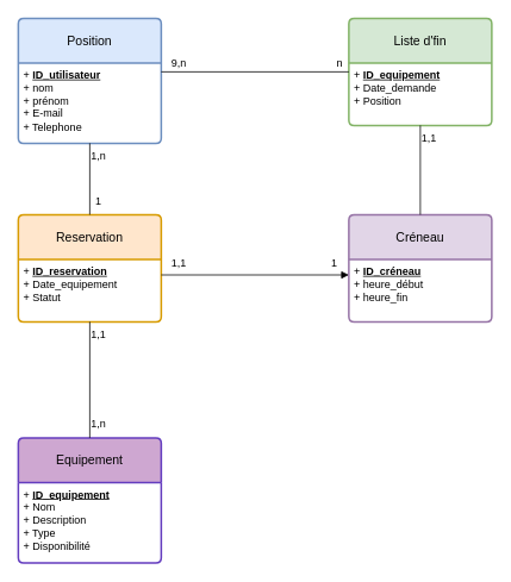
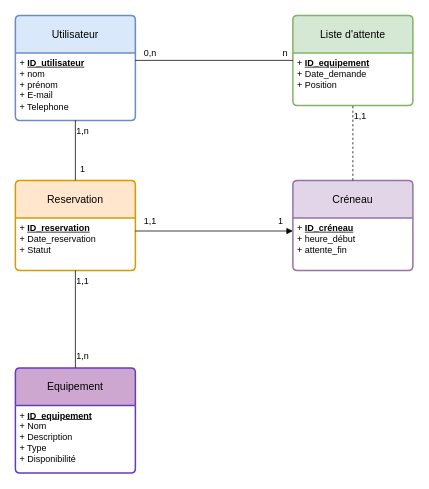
  <mxCell id="0" />
  <mxCell id="1" parent="0" />
- <mxCell id="2" value="Position" style="swimlane;childLayout=stackLayout;horizontal=1;startSize=50;horizontalStack=0;rounded=1;fontSize=14;fontStyle=0;strokeWidth=2;resizeParent=0;resizeLast=1;shadow=0;dashed=0;align=center;arcSize=4;whiteSpace=wrap;html=1;fillColor=#dae8fc;strokeColor=#6c8ebf;" vertex="1" parent="1"><mxGeometry x="20" y="20" width="160" height="140" as="geometry" /></mxCell>
+ <mxCell id="2" value="Utilisateur" style="swimlane;childLayout=stackLayout;horizontal=1;startSize=50;horizontalStack=0;rounded=1;fontSize=14;fontStyle=0;strokeWidth=2;resizeParent=0;resizeLast=1;shadow=0;dashed=0;align=center;arcSize=4;whiteSpace=wrap;html=1;fillColor=#dae8fc;strokeColor=#6c8ebf;" vertex="1" parent="1"><mxGeometry x="20" y="20" width="160" height="140" as="geometry" /></mxCell>
  <mxCell id="3" value="+ &lt;u&gt;&lt;b&gt;ID_utilisateur&lt;/b&gt;&lt;/u&gt;&lt;br&gt;+ nom&lt;div&gt;+ prénom&lt;/div&gt;&lt;div&gt;+ E-mail&lt;/div&gt;&lt;div&gt;+ Telephone&lt;/div&gt;" style="align=left;strokeColor=none;fillColor=none;spacingLeft=4;fontSize=12;verticalAlign=top;resizable=0;rotatable=0;part=1;html=1;" vertex="1" parent="2"><mxGeometry y="50" width="160" height="90" as="geometry" /></mxCell>
  <mxCell id="4" value="Reservation" style="swimlane;childLayout=stackLayout;horizontal=1;startSize=50;horizontalStack=0;rounded=1;fontSize=14;fontStyle=0;strokeWidth=2;resizeParent=0;resizeLast=1;shadow=0;dashed=0;align=center;arcSize=4;whiteSpace=wrap;html=1;fillColor=#ffe6cc;strokeColor=#d79b00;" vertex="1" parent="1"><mxGeometry x="20" y="240" width="160" height="120" as="geometry" /></mxCell>
- <mxCell id="5" value="+ &lt;b&gt;&lt;u&gt;ID_reservation&lt;/u&gt;&lt;/b&gt;&lt;br&gt;+ Date_equipement&lt;br&gt;+ Statut" style="align=left;strokeColor=none;fillColor=none;spacingLeft=4;fontSize=12;verticalAlign=top;resizable=0;rotatable=0;part=1;html=1;" vertex="1" parent="4"><mxGeometry y="50" width="160" height="70" as="geometry" /></mxCell>
- <mxCell id="6" value="Liste d'fin" style="swimlane;childLayout=stackLayout;horizontal=1;startSize=50;horizontalStack=0;rounded=1;fontSize=14;fontStyle=0;strokeWidth=2;resizeParent=0;resizeLast=1;shadow=0;dashed=0;align=center;arcSize=4;whiteSpace=wrap;html=1;fillColor=#d5e8d4;strokeColor=#82b366;" vertex="1" parent="1"><mxGeometry x="390" y="20" width="160" height="120" as="geometry" /></mxCell>
+ <mxCell id="5" value="+ &lt;b&gt;&lt;u&gt;ID_reservation&lt;/u&gt;&lt;/b&gt;&lt;br&gt;+ Date_reservation&lt;br&gt;+ Statut" style="align=left;strokeColor=none;fillColor=none;spacingLeft=4;fontSize=12;verticalAlign=top;resizable=0;rotatable=0;part=1;html=1;" vertex="1" parent="4"><mxGeometry y="50" width="160" height="70" as="geometry" /></mxCell>
+ <mxCell id="6" value="Liste d'attente" style="swimlane;childLayout=stackLayout;horizontal=1;startSize=50;horizontalStack=0;rounded=1;fontSize=14;fontStyle=0;strokeWidth=2;resizeParent=0;resizeLast=1;shadow=0;dashed=0;align=center;arcSize=4;whiteSpace=wrap;html=1;fillColor=#d5e8d4;strokeColor=#82b366;" vertex="1" parent="1"><mxGeometry x="390" y="20" width="160" height="120" as="geometry" /></mxCell>
  <mxCell id="7" value="+ &lt;b&gt;&lt;u&gt;ID_equipement&lt;/u&gt;&lt;/b&gt;&lt;br&gt;+ Date_demande&lt;br&gt;&lt;div&gt;+ Position&lt;/div&gt;" style="align=left;strokeColor=none;fillColor=none;spacingLeft=4;fontSize=12;verticalAlign=top;resizable=0;rotatable=0;part=1;html=1;" vertex="1" parent="6"><mxGeometry y="50" width="160" height="70" as="geometry" /></mxCell>
  <mxCell id="8" value="Equipement" style="swimlane;childLayout=stackLayout;horizontal=1;startSize=50;horizontalStack=0;rounded=1;fontSize=14;fontStyle=0;strokeWidth=2;resizeParent=0;resizeLast=1;shadow=0;dashed=0;align=center;arcSize=4;whiteSpace=wrap;html=1;fillColor=#CEA7D1;strokeColor=#643DBF;" vertex="1" parent="1"><mxGeometry x="20" y="490" width="160" height="140" as="geometry" /></mxCell>
  <mxCell id="9" value="+ &lt;b&gt;&lt;u&gt;ID_equipement&lt;/u&gt;&lt;/b&gt;&lt;div&gt;+ Nom&lt;/div&gt;&lt;div&gt;+ Description&amp;nbsp;&lt;/div&gt;&lt;div&gt;+ Type&lt;/div&gt;&lt;div&gt;+ Disponibilité&lt;/div&gt;&lt;div&gt;&lt;br&gt;&lt;/div&gt;" style="align=left;strokeColor=none;fillColor=none;spacingLeft=4;fontSize=12;verticalAlign=top;resizable=0;rotatable=0;part=1;html=1;" vertex="1" parent="8"><mxGeometry y="50" width="160" height="90" as="geometry" /></mxCell>
  <mxCell id="10" value="Créneau" style="swimlane;childLayout=stackLayout;horizontal=1;startSize=50;horizontalStack=0;rounded=1;fontSize=14;fontStyle=0;strokeWidth=2;resizeParent=0;resizeLast=1;shadow=0;dashed=0;align=center;arcSize=4;whiteSpace=wrap;html=1;fillColor=#e1d5e7;strokeColor=#9673a6;" vertex="1" parent="1"><mxGeometry x="390" y="240" width="160" height="120" as="geometry" /></mxCell>
- <mxCell id="11" value="+ &lt;b&gt;&lt;u&gt;ID_créneau&lt;/u&gt;&lt;/b&gt;&lt;div&gt;+ heure_début&lt;/div&gt;&lt;div&gt;+ heure_fin&lt;/div&gt;&lt;div&gt;&lt;br&gt;&lt;/div&gt;&lt;div&gt;&lt;br&gt;&lt;/div&gt;" style="align=left;strokeColor=none;fillColor=none;spacingLeft=4;fontSize=12;verticalAlign=top;resizable=0;rotatable=0;part=1;html=1;" vertex="1" parent="10"><mxGeometry y="50" width="160" height="70" as="geometry" /></mxCell>
+ <mxCell id="11" value="+ &lt;b&gt;&lt;u&gt;ID_créneau&lt;/u&gt;&lt;/b&gt;&lt;div&gt;+ heure_début&lt;/div&gt;&lt;div&gt;+ attente_fin&lt;/div&gt;&lt;div&gt;&lt;br&gt;&lt;/div&gt;&lt;div&gt;&lt;br&gt;&lt;/div&gt;" style="align=left;strokeColor=none;fillColor=none;spacingLeft=4;fontSize=12;verticalAlign=top;resizable=0;rotatable=0;part=1;html=1;" vertex="1" parent="10"><mxGeometry y="50" width="160" height="70" as="geometry" /></mxCell>
  <mxCell id="12" value="" style="line;strokeWidth=1;rotatable=0;dashed=0;labelPosition=right;align=left;verticalAlign=middle;spacingTop=0;spacingLeft=6;points=[];portConstraint=eastwest;" vertex="1" parent="1"><mxGeometry x="180" y="75" width="210" height="10" as="geometry" /></mxCell>
- <mxCell id="13" value="" style="endArrow=none;html=1;rounded=0;entryX=0.5;entryY=1;entryDx=0;entryDy=0;exitX=0.5;exitY=0;exitDx=0;exitDy=0;" edge="1" parent="1" source="10" target="7"><mxGeometry width="50" height="50" relative="1" as="geometry"><mxPoint x="400" y="380" as="sourcePoint" /><mxPoint x="450" y="330" as="targetPoint" /></mxGeometry></mxCell>
+ <mxCell id="13" value="" style="endArrow=none;html=1;rounded=0;entryX=0.5;entryY=1;entryDx=0;entryDy=0;exitX=0.5;exitY=0;exitDx=0;exitDy=0;dashed=1;" edge="1" parent="1" source="10" target="7"><mxGeometry width="50" height="50" relative="1" as="geometry"><mxPoint x="400" y="380" as="sourcePoint" /><mxPoint x="450" y="330" as="targetPoint" /></mxGeometry></mxCell>
  <mxCell id="14" value="" style="endArrow=none;html=1;rounded=0;exitX=0.5;exitY=1;exitDx=0;exitDy=0;entryX=0.5;entryY=0;entryDx=0;entryDy=0;" edge="1" parent="1" source="3" target="4"><mxGeometry width="50" height="50" relative="1" as="geometry"><mxPoint x="400" y="380" as="sourcePoint" /><mxPoint x="450" y="330" as="targetPoint" /></mxGeometry></mxCell>
  <mxCell id="15" value="" style="endArrow=none;html=1;rounded=0;exitX=0.5;exitY=1;exitDx=0;exitDy=0;entryX=0.5;entryY=0;entryDx=0;entryDy=0;" edge="1" parent="1" source="5" target="8"><mxGeometry width="50" height="50" relative="1" as="geometry"><mxPoint x="400" y="380" as="sourcePoint" /><mxPoint x="450" y="330" as="targetPoint" /></mxGeometry></mxCell>
  <mxCell id="16" value="" style="endArrow=block;html=1;rounded=0;exitX=1;exitY=0.25;exitDx=0;exitDy=0;entryX=0;entryY=0.25;entryDx=0;entryDy=0;" edge="1" parent="1" source="5" target="11"><mxGeometry width="50" height="50" relative="1" as="geometry"><mxPoint x="400" y="380" as="sourcePoint" /><mxPoint x="450" y="330" as="targetPoint" /></mxGeometry></mxCell>
  <mxCell id="17" value="1,n" style="text;html=1;align=center;verticalAlign=middle;whiteSpace=wrap;rounded=0;" vertex="1" parent="1"><mxGeometry x="80" y="160" width="60" height="30" as="geometry" /></mxCell>
  <mxCell id="18" value="1" style="text;html=1;align=center;verticalAlign=middle;whiteSpace=wrap;rounded=0;" vertex="1" parent="1"><mxGeometry x="80" y="210" width="60" height="30" as="geometry" /></mxCell>
  <mxCell id="19" value="1,1" style="text;html=1;align=center;verticalAlign=middle;whiteSpace=wrap;rounded=0;" vertex="1" parent="1"><mxGeometry x="170" y="280" width="60" height="30" as="geometry" /></mxCell>
  <mxCell id="20" value="1,1" style="text;html=1;align=center;verticalAlign=middle;whiteSpace=wrap;rounded=0;" vertex="1" parent="1"><mxGeometry x="80" y="360" width="60" height="30" as="geometry" /></mxCell>
- <mxCell id="21" value="9,n" style="text;html=1;align=center;verticalAlign=middle;whiteSpace=wrap;rounded=0;" vertex="1" parent="1"><mxGeometry x="170" y="55" width="60" height="30" as="geometry" /></mxCell>
+ <mxCell id="21" value="0,n" style="text;html=1;align=center;verticalAlign=middle;whiteSpace=wrap;rounded=0;" vertex="1" parent="1"><mxGeometry x="170" y="55" width="60" height="30" as="geometry" /></mxCell>
  <mxCell id="22" value="1,1" style="text;html=1;align=center;verticalAlign=middle;whiteSpace=wrap;rounded=0;" vertex="1" parent="1"><mxGeometry x="450" y="140" width="60" height="30" as="geometry" /></mxCell>
  <mxCell id="23" value="n" style="text;html=1;align=center;verticalAlign=middle;whiteSpace=wrap;rounded=0;" vertex="1" parent="1"><mxGeometry x="350" y="55" width="60" height="30" as="geometry" /></mxCell>
  <mxCell id="24" value="1,n" style="text;html=1;align=center;verticalAlign=middle;whiteSpace=wrap;rounded=0;" vertex="1" parent="1"><mxGeometry x="80" y="460" width="60" height="30" as="geometry" /></mxCell>
  <mxCell id="25" value="1" style="text;html=1;align=center;verticalAlign=middle;whiteSpace=wrap;rounded=0;" vertex="1" parent="1"><mxGeometry x="344" y="280" width="60" height="30" as="geometry" /></mxCell>
